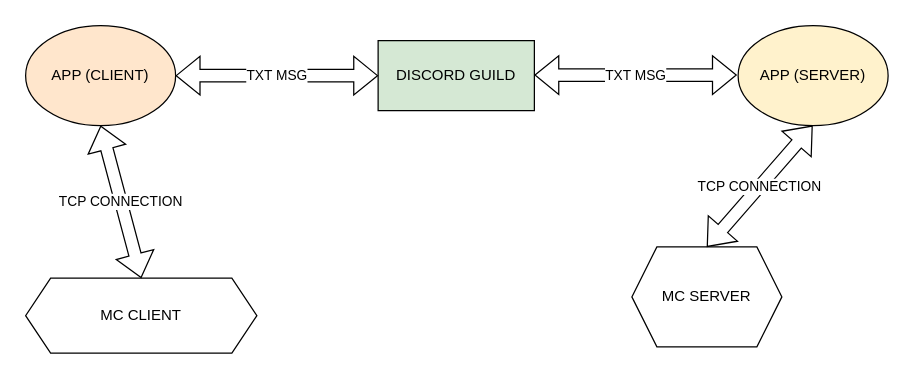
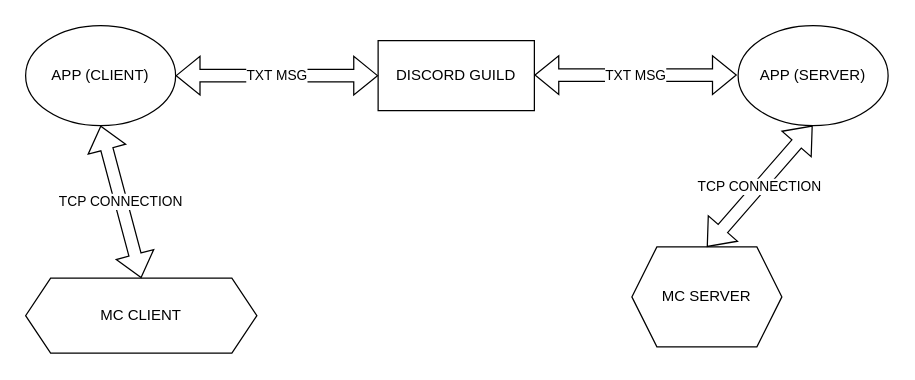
  <mxCell id="0" />
  <mxCell id="1" parent="0" />
- <mxCell id="2" value="&lt;div&gt;DISCORD GUILD&lt;/div&gt;" style="rounded=0;whiteSpace=wrap;html=1;fillColor=#d5e8d4;" vertex="1" parent="1"><mxGeometry x="302" y="32" width="125" height="56" as="geometry" /></mxCell>
+ <mxCell id="2" value="&lt;div&gt;DISCORD GUILD&lt;/div&gt;" style="rounded=0;whiteSpace=wrap;html=1;" vertex="1" parent="1"><mxGeometry x="302" y="32" width="125" height="56" as="geometry" /></mxCell>
  <mxCell id="3" value="&lt;div&gt;TXT MSG&lt;/div&gt;" style="shape=flexArrow;endArrow=classic;startArrow=classic;html=1;rounded=0;entryX=0;entryY=0.5;entryDx=0;entryDy=0;" edge="1" parent="1" target="2"><mxGeometry width="100" height="100" relative="1" as="geometry"><mxPoint x="140" y="60" as="sourcePoint" /><mxPoint x="240" y="82" as="targetPoint" /></mxGeometry></mxCell>
  <mxCell id="4" value="TXT MSG" style="shape=flexArrow;endArrow=classic;startArrow=classic;html=1;rounded=0;entryX=0;entryY=0.5;entryDx=0;entryDy=0;" edge="1" parent="1"><mxGeometry width="100" height="100" relative="1" as="geometry"><mxPoint x="427" y="59.58" as="sourcePoint" /><mxPoint x="589" y="59.58" as="targetPoint" /></mxGeometry></mxCell>
- <mxCell id="5" value="&lt;div&gt;APP (CLIENT)&lt;/div&gt;" style="ellipse;whiteSpace=wrap;html=1;fillColor=#ffe6cc;" vertex="1" parent="1"><mxGeometry x="20" y="20" width="120" height="80" as="geometry" /></mxCell>
- <mxCell id="6" value="&lt;div&gt;APP (SERVER)&lt;/div&gt;" style="ellipse;whiteSpace=wrap;html=1;fillColor=#fff2cc;" vertex="1" parent="1"><mxGeometry x="590" y="20" width="120" height="80" as="geometry" /></mxCell>
+ <mxCell id="5" value="&lt;div&gt;APP (CLIENT)&lt;/div&gt;" style="ellipse;whiteSpace=wrap;html=1;" vertex="1" parent="1"><mxGeometry x="20" y="20" width="120" height="80" as="geometry" /></mxCell>
+ <mxCell id="6" value="&lt;div&gt;APP (SERVER)&lt;/div&gt;" style="ellipse;whiteSpace=wrap;html=1;" vertex="1" parent="1"><mxGeometry x="590" y="20" width="120" height="80" as="geometry" /></mxCell>
  <mxCell id="7" value="MC CLIENT" style="shape=hexagon;perimeter=hexagonPerimeter2;whiteSpace=wrap;html=1;fixedSize=1;" vertex="1" parent="1"><mxGeometry x="20" y="222" width="185" height="60" as="geometry" /></mxCell>
  <mxCell id="8" value="TCP CONNECTION" style="shape=flexArrow;endArrow=classic;startArrow=classic;html=1;rounded=0;entryX=0.5;entryY=1;entryDx=0;entryDy=0;exitX=0.5;exitY=0;exitDx=0;exitDy=0;" edge="1" parent="1" source="7" target="5"><mxGeometry width="100" height="100" relative="1" as="geometry"><mxPoint x="-60" y="212" as="sourcePoint" /><mxPoint x="40" y="112" as="targetPoint" /></mxGeometry></mxCell>
  <mxCell id="9" value="MC SERVER" style="shape=hexagon;perimeter=hexagonPerimeter2;whiteSpace=wrap;html=1;fixedSize=1;" vertex="1" parent="1"><mxGeometry x="505" y="197" width="120" height="80" as="geometry" /></mxCell>
  <mxCell id="10" value="TCP CONNECTION" style="shape=flexArrow;endArrow=classic;startArrow=classic;html=1;rounded=0;entryX=0.5;entryY=1;entryDx=0;entryDy=0;exitX=0.5;exitY=0;exitDx=0;exitDy=0;" edge="1" parent="1" source="9"><mxGeometry width="100" height="100" relative="1" as="geometry"><mxPoint x="760" y="172" as="sourcePoint" /><mxPoint x="649.58" y="100" as="targetPoint" /></mxGeometry></mxCell>
